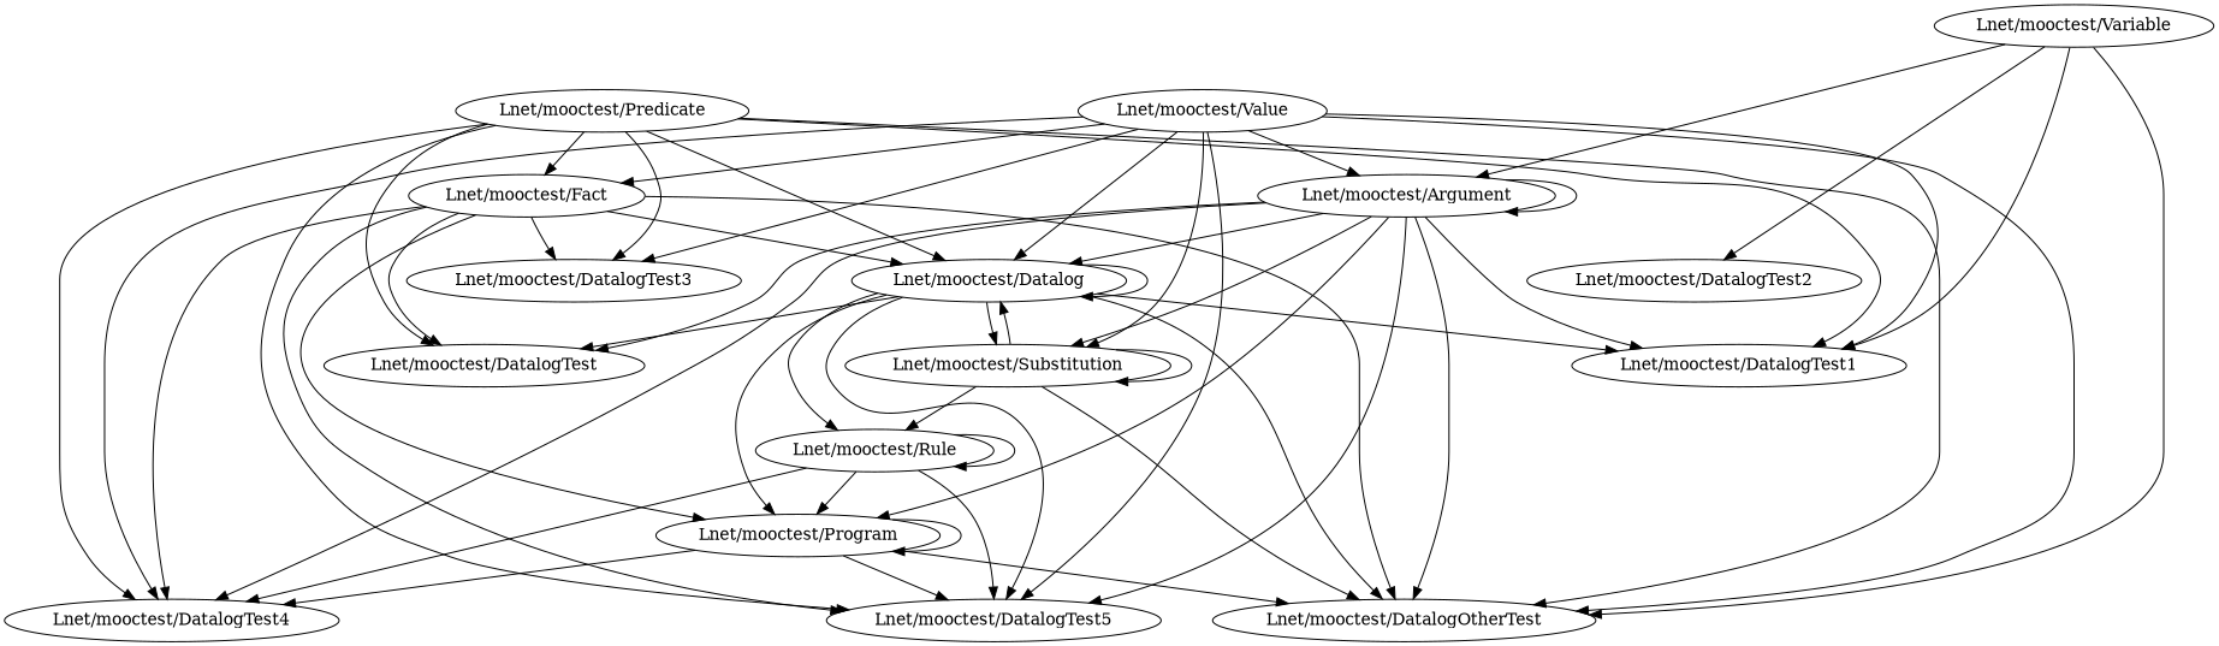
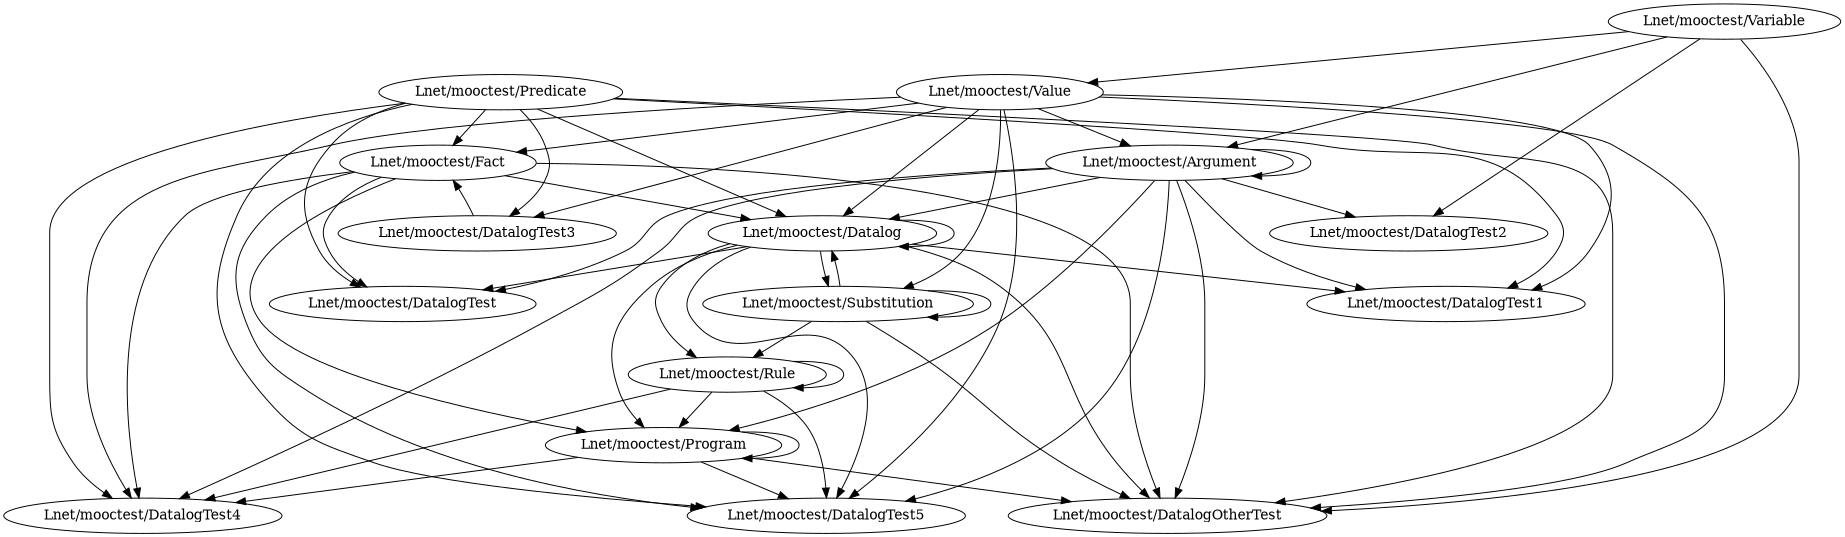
  digraph {
    "Lnet/mooctest/Fact"
    "Lnet/mooctest/DatalogOtherTest"
    "Lnet/mooctest/DatalogTest4"
    "Lnet/mooctest/Program"
    "Lnet/mooctest/Datalog"
    "Lnet/mooctest/DatalogTest5"
    "Lnet/mooctest/DatalogTest3"
    "Lnet/mooctest/DatalogTest"
    "Lnet/mooctest/Rule"
    "Lnet/mooctest/DatalogTest1"
    "Lnet/mooctest/Substitution"
    "Lnet/mooctest/Variable"
    "Lnet/mooctest/Argument"
    "Lnet/mooctest/DatalogTest2"
    "Lnet/mooctest/Value"
    "Lnet/mooctest/Predicate"
    "Lnet/mooctest/Fact" -> "Lnet/mooctest/DatalogOtherTest"
    "Lnet/mooctest/Fact" -> "Lnet/mooctest/DatalogTest4"
    "Lnet/mooctest/Fact" -> "Lnet/mooctest/Program"
    "Lnet/mooctest/Fact" -> "Lnet/mooctest/Datalog"
    "Lnet/mooctest/Fact" -> "Lnet/mooctest/DatalogTest5"
-   "Lnet/mooctest/Fact" -> "Lnet/mooctest/DatalogTest3"
+   "Lnet/mooctest/DatalogTest3" -> "Lnet/mooctest/Fact"
    "Lnet/mooctest/Fact" -> "Lnet/mooctest/DatalogTest"
    "Lnet/mooctest/Program" -> "Lnet/mooctest/DatalogOtherTest"
    "Lnet/mooctest/Program" -> "Lnet/mooctest/DatalogTest4"
    "Lnet/mooctest/Program" -> "Lnet/mooctest/Program"
    "Lnet/mooctest/Program" -> "Lnet/mooctest/DatalogTest5"
    "Lnet/mooctest/Datalog" -> "Lnet/mooctest/DatalogOtherTest"
    "Lnet/mooctest/Datalog" -> "Lnet/mooctest/Program"
    "Lnet/mooctest/Datalog" -> "Lnet/mooctest/Datalog"
    "Lnet/mooctest/Datalog" -> "Lnet/mooctest/DatalogTest5"
    "Lnet/mooctest/Datalog" -> "Lnet/mooctest/DatalogTest"
    "Lnet/mooctest/Datalog" -> "Lnet/mooctest/Rule"
    "Lnet/mooctest/Datalog" -> "Lnet/mooctest/DatalogTest1"
    "Lnet/mooctest/Datalog" -> "Lnet/mooctest/Substitution"
    "Lnet/mooctest/Rule" -> "Lnet/mooctest/DatalogTest4"
    "Lnet/mooctest/Rule" -> "Lnet/mooctest/Program"
    "Lnet/mooctest/Rule" -> "Lnet/mooctest/DatalogTest5"
    "Lnet/mooctest/Rule" -> "Lnet/mooctest/Rule"
    "Lnet/mooctest/Substitution" -> "Lnet/mooctest/DatalogOtherTest"
    "Lnet/mooctest/Substitution" -> "Lnet/mooctest/Datalog"
    "Lnet/mooctest/Substitution" -> "Lnet/mooctest/Rule"
    "Lnet/mooctest/Substitution" -> "Lnet/mooctest/Substitution"
    "Lnet/mooctest/Variable" -> "Lnet/mooctest/DatalogOtherTest"
-   "Lnet/mooctest/Variable" -> "Lnet/mooctest/DatalogTest1"
+   "Lnet/mooctest/Variable" -> "Lnet/mooctest/Value"
    "Lnet/mooctest/Variable" -> "Lnet/mooctest/Argument"
    "Lnet/mooctest/Variable" -> "Lnet/mooctest/DatalogTest2"
    "Lnet/mooctest/Argument" -> "Lnet/mooctest/DatalogOtherTest"
    "Lnet/mooctest/Argument" -> "Lnet/mooctest/DatalogTest4"
    "Lnet/mooctest/Argument" -> "Lnet/mooctest/Program"
    "Lnet/mooctest/Argument" -> "Lnet/mooctest/Datalog"
    "Lnet/mooctest/Argument" -> "Lnet/mooctest/DatalogTest5"
    "Lnet/mooctest/Argument" -> "Lnet/mooctest/DatalogTest"
    "Lnet/mooctest/Argument" -> "Lnet/mooctest/DatalogTest1"
-   "Lnet/mooctest/Argument" -> "Lnet/mooctest/Substitution"
+   "Lnet/mooctest/Argument" -> "Lnet/mooctest/DatalogTest2"
    "Lnet/mooctest/Argument" -> "Lnet/mooctest/Argument"
    "Lnet/mooctest/Value" -> "Lnet/mooctest/Fact"
    "Lnet/mooctest/Value" -> "Lnet/mooctest/DatalogOtherTest"
    "Lnet/mooctest/Value" -> "Lnet/mooctest/DatalogTest4"
    "Lnet/mooctest/Value" -> "Lnet/mooctest/Datalog"
    "Lnet/mooctest/Value" -> "Lnet/mooctest/DatalogTest5"
    "Lnet/mooctest/Value" -> "Lnet/mooctest/DatalogTest3"
    "Lnet/mooctest/Value" -> "Lnet/mooctest/DatalogTest1"
    "Lnet/mooctest/Value" -> "Lnet/mooctest/Substitution"
    "Lnet/mooctest/Value" -> "Lnet/mooctest/Argument"
    "Lnet/mooctest/Predicate" -> "Lnet/mooctest/Fact"
    "Lnet/mooctest/Predicate" -> "Lnet/mooctest/DatalogOtherTest"
    "Lnet/mooctest/Predicate" -> "Lnet/mooctest/DatalogTest4"
    "Lnet/mooctest/Predicate" -> "Lnet/mooctest/Datalog"
    "Lnet/mooctest/Predicate" -> "Lnet/mooctest/DatalogTest5"
    "Lnet/mooctest/Predicate" -> "Lnet/mooctest/DatalogTest3"
    "Lnet/mooctest/Predicate" -> "Lnet/mooctest/DatalogTest"
    "Lnet/mooctest/Predicate" -> "Lnet/mooctest/DatalogTest1"
  }
